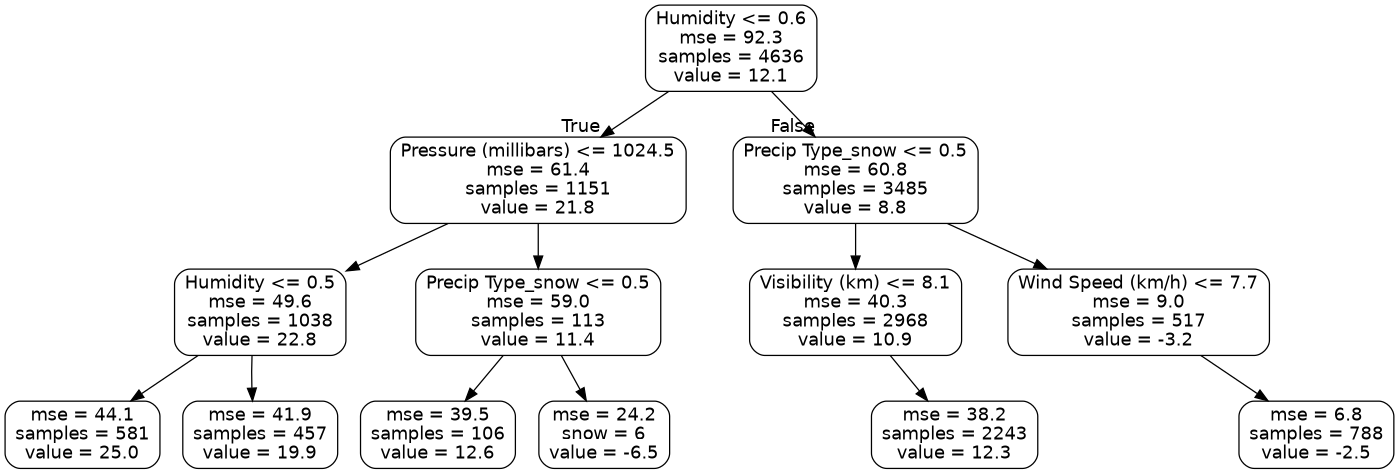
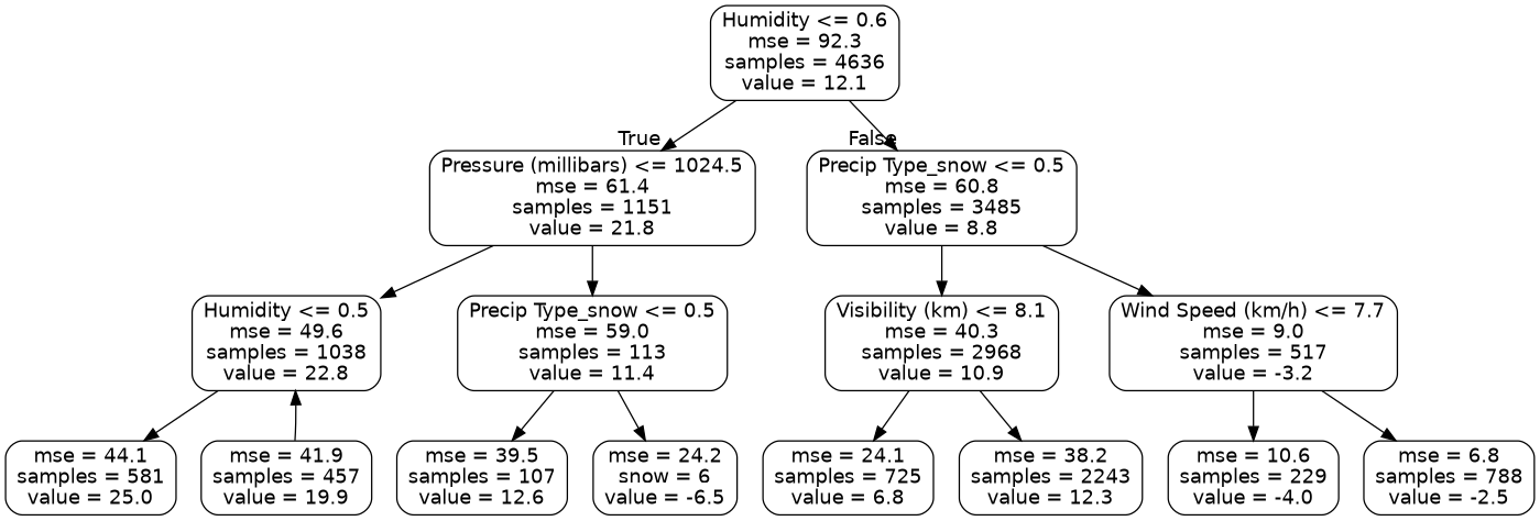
  digraph {
    node [color=black fontname=helvetica shape=box style=rounded]
    edge [fontname=helvetica]
    n1 [label="Humidity <= 0.6\nmse = 92.3\nsamples = 4636\nvalue = 12.1"]
    n2 [label="Pressure (millibars) <= 1024.5\nmse = 61.4\nsamples = 1151\nvalue = 21.8"]
    n3 [label="Precip Type_snow <= 0.5\nmse = 60.8\nsamples = 3485\nvalue = 8.8"]
    n4 [label="Humidity <= 0.5\nmse = 49.6\nsamples = 1038\nvalue = 22.8"]
    n5 [label="Precip Type_snow <= 0.5\nmse = 59.0\nsamples = 113\nvalue = 11.4"]
    n6 [label="Visibility (km) <= 8.1\nmse = 40.3\nsamples = 2968\nvalue = 10.9"]
    n7 [label="Wind Speed (km/h) <= 7.7\nmse = 9.0\nsamples = 517\nvalue = -3.2"]
    n8 [label="mse = 44.1\nsamples = 581\nvalue = 25.0"]
    n9 [label="mse = 41.9\nsamples = 457\nvalue = 19.9"]
-   n10 [label="mse = 39.5\nsamples = 106\nvalue = 12.6"]
+   n10 [label="mse = 39.5\nsamples = 107\nvalue = 12.6"]
    n11 [label="mse = 24.2\nsnow = 6\nvalue = -6.5"]
+   n12 [label="mse = 24.1\nsamples = 725\nvalue = 6.8"]
    n13 [label="mse = 38.2\nsamples = 2243\nvalue = 12.3"]
+   n14 [label="mse = 10.6\nsamples = 229\nvalue = -4.0"]
    n15 [label="mse = 6.8\nsamples = 788\nvalue = -2.5"]
    n1 -> n2 [headlabel=True labelangle=45 labeldistance=2.5]
    n1 -> n3 [headlabel=False labelangle=-45 labeldistance=2.5]
    n2 -> n4
    n2 -> n5
    n3 -> n6
    n3 -> n7
    n4 -> n8
-   n4 -> n9
+   n9 -> n4
    n5 -> n10
    n5 -> n11
+   n6 -> n12
    n6 -> n13
+   n7 -> n14
    n7 -> n15
  }
